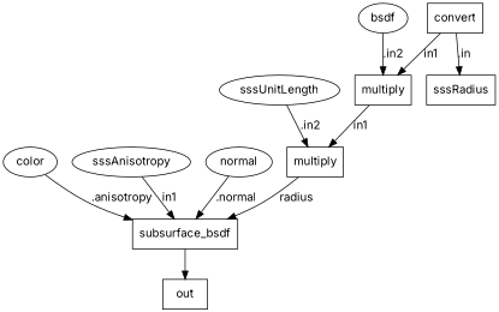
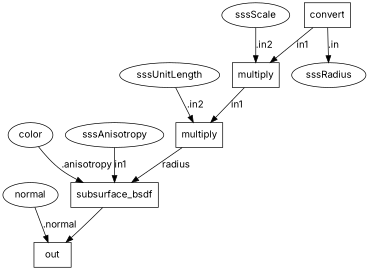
  digraph {
    fontname=Inter
    rankdir=TB
    node [fontname=Inter shape=ellipse]
    edge [fontname=Inter]
    n1 [label=subsurface_bsdf shape=box]
    n2 [label=out shape=box]
    n3 [label=color]
    n4 [label=sssAnisotropy]
    n5 [label=normal]
    n6 [label=multiply shape=box]
    n7 [label=sssUnitLength]
    n8 [label=multiply shape=box]
-   n9 [label=bsdf]
+   n9 [label=sssScale]
    n10 [label=convert shape=box]
-   n11 [label=sssRadius shape=box]
+   n11 [label=sssRadius]
    n1 -> n2
    n3 -> n1 [label=".anisotropy"]
    n4 -> n1 [label=in1]
-   n5 -> n1 [label=".normal"]
+   n5 -> n2 [label=".normal"]
    n6 -> n1 [label=radius]
    n7 -> n6 [label=".in2"]
    n8 -> n6 [label=in1]
    n9 -> n8 [label=".in2"]
    n10 -> n8 [label=in1]
    n10 -> n11 [label=".in"]
  }
